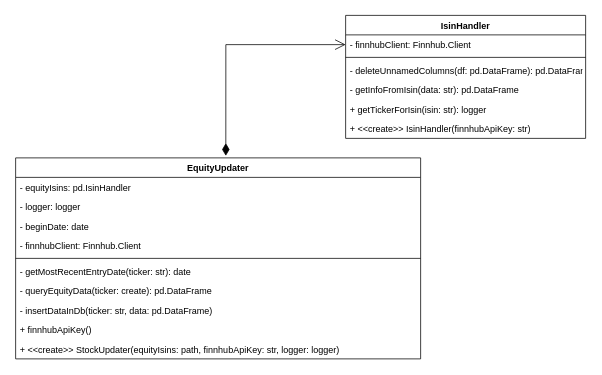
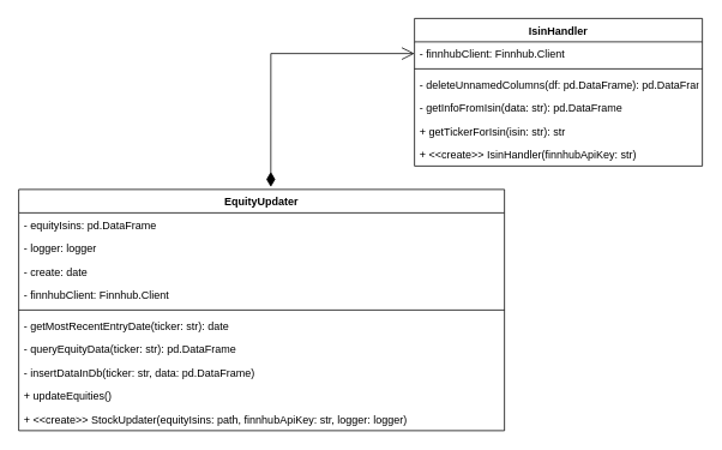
  <mxCell id="0" />
  <mxCell id="1" parent="0" />
  <mxCell id="2" value="EquityUpdater" style="swimlane;fontStyle=1;align=center;verticalAlign=top;childLayout=stackLayout;horizontal=1;startSize=26;horizontalStack=0;resizeParent=1;resizeParentMax=0;resizeLast=0;collapsible=1;marginBottom=0;" parent="1" vertex="1"><mxGeometry x="20" y="210" width="540" height="268" as="geometry" /></mxCell>
- <mxCell id="3" value="- equityIsins: pd.IsinHandler" style="text;strokeColor=none;fillColor=none;align=left;verticalAlign=top;spacingLeft=4;spacingRight=4;overflow=hidden;rotatable=0;points=[[0,0.5],[1,0.5]];portConstraint=eastwest;" parent="2" vertex="1"><mxGeometry y="26" width="540" height="26" as="geometry" /></mxCell>
+ <mxCell id="3" value="- equityIsins: pd.DataFrame" style="text;strokeColor=none;fillColor=none;align=left;verticalAlign=top;spacingLeft=4;spacingRight=4;overflow=hidden;rotatable=0;points=[[0,0.5],[1,0.5]];portConstraint=eastwest;" parent="2" vertex="1"><mxGeometry y="26" width="540" height="26" as="geometry" /></mxCell>
  <mxCell id="4" value="- logger: logger" style="text;strokeColor=none;fillColor=none;align=left;verticalAlign=top;spacingLeft=4;spacingRight=4;overflow=hidden;rotatable=0;points=[[0,0.5],[1,0.5]];portConstraint=eastwest;" parent="2" vertex="1"><mxGeometry y="52" width="540" height="26" as="geometry" /></mxCell>
- <mxCell id="5" value="- beginDate: date" style="text;strokeColor=none;fillColor=none;align=left;verticalAlign=top;spacingLeft=4;spacingRight=4;overflow=hidden;rotatable=0;points=[[0,0.5],[1,0.5]];portConstraint=eastwest;" parent="2" vertex="1"><mxGeometry y="78" width="540" height="26" as="geometry" /></mxCell>
+ <mxCell id="5" value="- create: date" style="text;strokeColor=none;fillColor=none;align=left;verticalAlign=top;spacingLeft=4;spacingRight=4;overflow=hidden;rotatable=0;points=[[0,0.5],[1,0.5]];portConstraint=eastwest;" parent="2" vertex="1"><mxGeometry y="78" width="540" height="26" as="geometry" /></mxCell>
  <mxCell id="6" value="- finnhubClient: Finnhub.Client" style="text;strokeColor=none;fillColor=none;align=left;verticalAlign=top;spacingLeft=4;spacingRight=4;overflow=hidden;rotatable=0;points=[[0,0.5],[1,0.5]];portConstraint=eastwest;" vertex="1" parent="2"><mxGeometry y="104" width="540" height="26" as="geometry" /></mxCell>
  <mxCell id="7" value="" style="line;strokeWidth=1;fillColor=none;align=left;verticalAlign=middle;spacingTop=-1;spacingLeft=3;spacingRight=3;rotatable=0;labelPosition=right;points=[];portConstraint=eastwest;strokeColor=inherit;" parent="2" vertex="1"><mxGeometry y="130" width="540" height="8" as="geometry" /></mxCell>
  <mxCell id="8" value="- getMostRecentEntryDate(ticker: str): date" style="text;strokeColor=none;fillColor=none;align=left;verticalAlign=top;spacingLeft=4;spacingRight=4;overflow=hidden;rotatable=0;points=[[0,0.5],[1,0.5]];portConstraint=eastwest;" parent="2" vertex="1"><mxGeometry y="138" width="540" height="26" as="geometry" /></mxCell>
- <mxCell id="9" value="- queryEquityData(ticker: create): pd.DataFrame" style="text;strokeColor=none;fillColor=none;align=left;verticalAlign=top;spacingLeft=4;spacingRight=4;overflow=hidden;rotatable=0;points=[[0,0.5],[1,0.5]];portConstraint=eastwest;" parent="2" vertex="1"><mxGeometry y="164" width="540" height="26" as="geometry" /></mxCell>
+ <mxCell id="9" value="- queryEquityData(ticker: str): pd.DataFrame" style="text;strokeColor=none;fillColor=none;align=left;verticalAlign=top;spacingLeft=4;spacingRight=4;overflow=hidden;rotatable=0;points=[[0,0.5],[1,0.5]];portConstraint=eastwest;" parent="2" vertex="1"><mxGeometry y="164" width="540" height="26" as="geometry" /></mxCell>
  <mxCell id="10" value="- insertDataInDb(ticker: str, data: pd.DataFrame)" style="text;strokeColor=none;fillColor=none;align=left;verticalAlign=top;spacingLeft=4;spacingRight=4;overflow=hidden;rotatable=0;points=[[0,0.5],[1,0.5]];portConstraint=eastwest;" parent="2" vertex="1"><mxGeometry y="190" width="540" height="26" as="geometry" /></mxCell>
- <mxCell id="11" value="+ finnhubApiKey()" style="text;strokeColor=none;fillColor=none;align=left;verticalAlign=top;spacingLeft=4;spacingRight=4;overflow=hidden;rotatable=0;points=[[0,0.5],[1,0.5]];portConstraint=eastwest;" parent="2" vertex="1"><mxGeometry y="216" width="540" height="26" as="geometry" /></mxCell>
+ <mxCell id="11" value="+ updateEquities()" style="text;strokeColor=none;fillColor=none;align=left;verticalAlign=top;spacingLeft=4;spacingRight=4;overflow=hidden;rotatable=0;points=[[0,0.5],[1,0.5]];portConstraint=eastwest;" parent="2" vertex="1"><mxGeometry y="216" width="540" height="26" as="geometry" /></mxCell>
  <mxCell id="12" value="+ &lt;&lt;create&gt;&gt; StockUpdater(equityIsins: path, finnhubApiKey: str, logger: logger)" style="text;strokeColor=none;fillColor=none;align=left;verticalAlign=top;spacingLeft=4;spacingRight=4;overflow=hidden;rotatable=0;points=[[0,0.5],[1,0.5]];portConstraint=eastwest;" vertex="1" parent="2"><mxGeometry y="242" width="540" height="26" as="geometry" /></mxCell>
  <mxCell id="13" value="" style="endArrow=open;html=1;endSize=12;startArrow=diamondThin;startSize=14;startFill=1;edgeStyle=orthogonalEdgeStyle;align=left;verticalAlign=bottom;rounded=0;exitX=0.519;exitY=-0.01;exitDx=0;exitDy=0;exitPerimeter=0;entryX=0;entryY=0.5;entryDx=0;entryDy=0;" edge="1" parent="1" source="2" target="15"><mxGeometry x="-1" y="3" relative="1" as="geometry"><mxPoint x="660" y="260" as="sourcePoint" /><mxPoint x="400" y="20" as="targetPoint" /></mxGeometry></mxCell>
  <mxCell id="14" value="IsinHandler" style="swimlane;fontStyle=1;align=center;verticalAlign=top;childLayout=stackLayout;horizontal=1;startSize=26;horizontalStack=0;resizeParent=1;resizeParentMax=0;resizeLast=0;collapsible=1;marginBottom=0;" vertex="1" parent="1"><mxGeometry x="460" y="20" width="320" height="164" as="geometry" /></mxCell>
  <mxCell id="15" value="- finnhubClient: Finnhub.Client" style="text;strokeColor=none;fillColor=none;align=left;verticalAlign=top;spacingLeft=4;spacingRight=4;overflow=hidden;rotatable=0;points=[[0,0.5],[1,0.5]];portConstraint=eastwest;" vertex="1" parent="14"><mxGeometry y="26" width="320" height="26" as="geometry" /></mxCell>
  <mxCell id="16" value="" style="line;strokeWidth=1;fillColor=none;align=left;verticalAlign=middle;spacingTop=-1;spacingLeft=3;spacingRight=3;rotatable=0;labelPosition=right;points=[];portConstraint=eastwest;strokeColor=inherit;" vertex="1" parent="14"><mxGeometry y="52" width="320" height="8" as="geometry" /></mxCell>
  <mxCell id="17" value="- deleteUnnamedColumns(df: pd.DataFrame): pd.DataFrame" style="text;strokeColor=none;fillColor=none;align=left;verticalAlign=top;spacingLeft=4;spacingRight=4;overflow=hidden;rotatable=0;points=[[0,0.5],[1,0.5]];portConstraint=eastwest;" parent="14" vertex="1"><mxGeometry y="60" width="320" height="26" as="geometry" /></mxCell>
  <mxCell id="18" value="- getInfoFromIsin(data: str): pd.DataFrame" style="text;strokeColor=none;fillColor=none;align=left;verticalAlign=top;spacingLeft=4;spacingRight=4;overflow=hidden;rotatable=0;points=[[0,0.5],[1,0.5]];portConstraint=eastwest;" parent="14" vertex="1"><mxGeometry y="86" width="320" height="26" as="geometry" /></mxCell>
- <mxCell id="19" value="+ getTickerForIsin(isin: str): logger" style="text;strokeColor=none;fillColor=none;align=left;verticalAlign=top;spacingLeft=4;spacingRight=4;overflow=hidden;rotatable=0;points=[[0,0.5],[1,0.5]];portConstraint=eastwest;" parent="14" vertex="1"><mxGeometry y="112" width="320" height="26" as="geometry" /></mxCell>
+ <mxCell id="19" value="+ getTickerForIsin(isin: str): str" style="text;strokeColor=none;fillColor=none;align=left;verticalAlign=top;spacingLeft=4;spacingRight=4;overflow=hidden;rotatable=0;points=[[0,0.5],[1,0.5]];portConstraint=eastwest;" parent="14" vertex="1"><mxGeometry y="112" width="320" height="26" as="geometry" /></mxCell>
  <mxCell id="20" value="+ &lt;&lt;create&gt;&gt; IsinHandler(finnhubApiKey: str)" style="text;strokeColor=none;fillColor=none;align=left;verticalAlign=top;spacingLeft=4;spacingRight=4;overflow=hidden;rotatable=0;points=[[0,0.5],[1,0.5]];portConstraint=eastwest;" vertex="1" parent="14"><mxGeometry y="138" width="320" height="26" as="geometry" /></mxCell>
